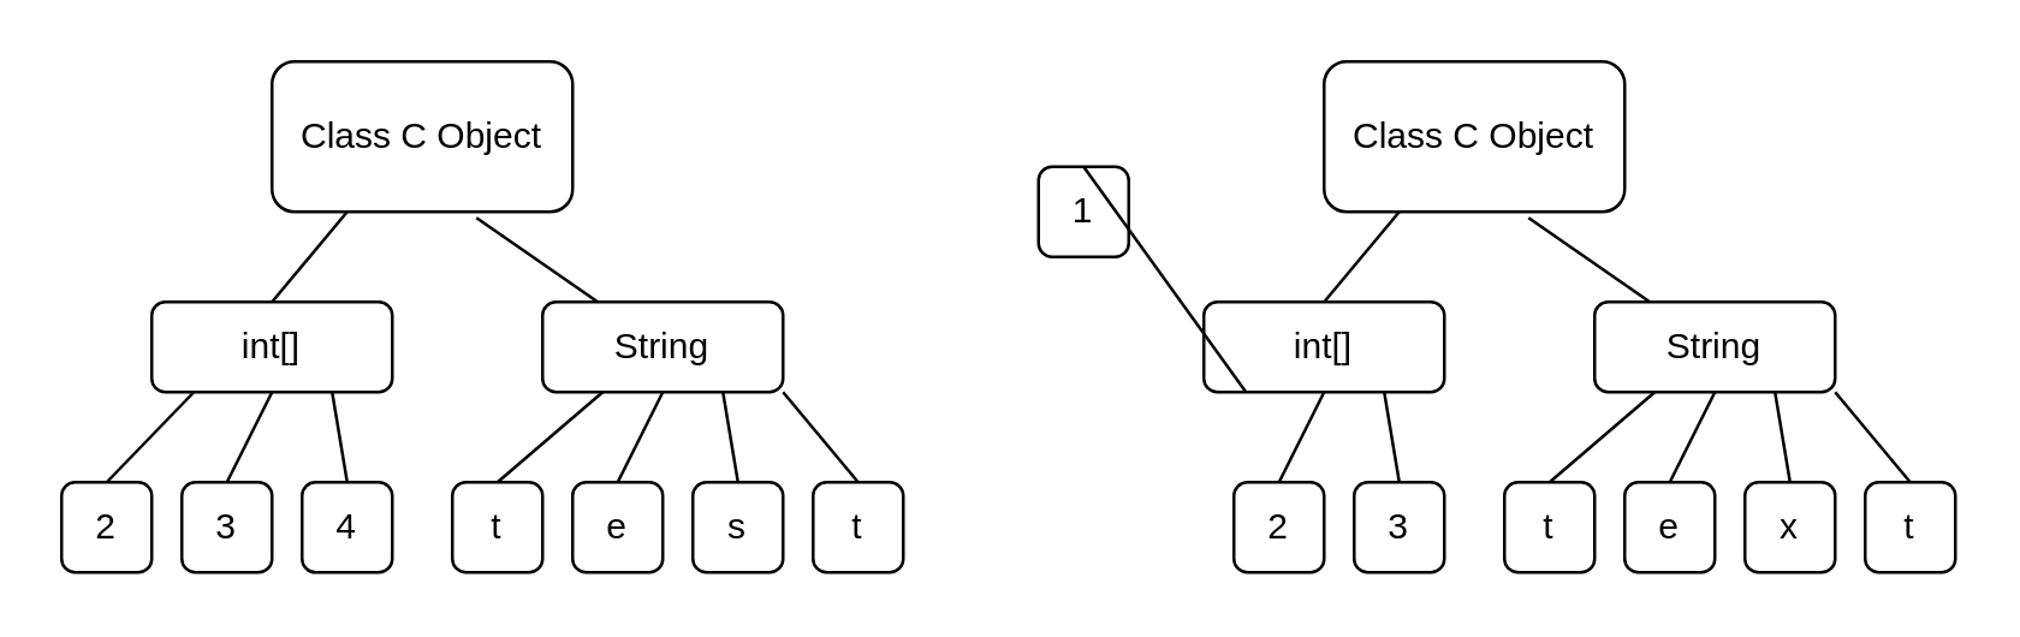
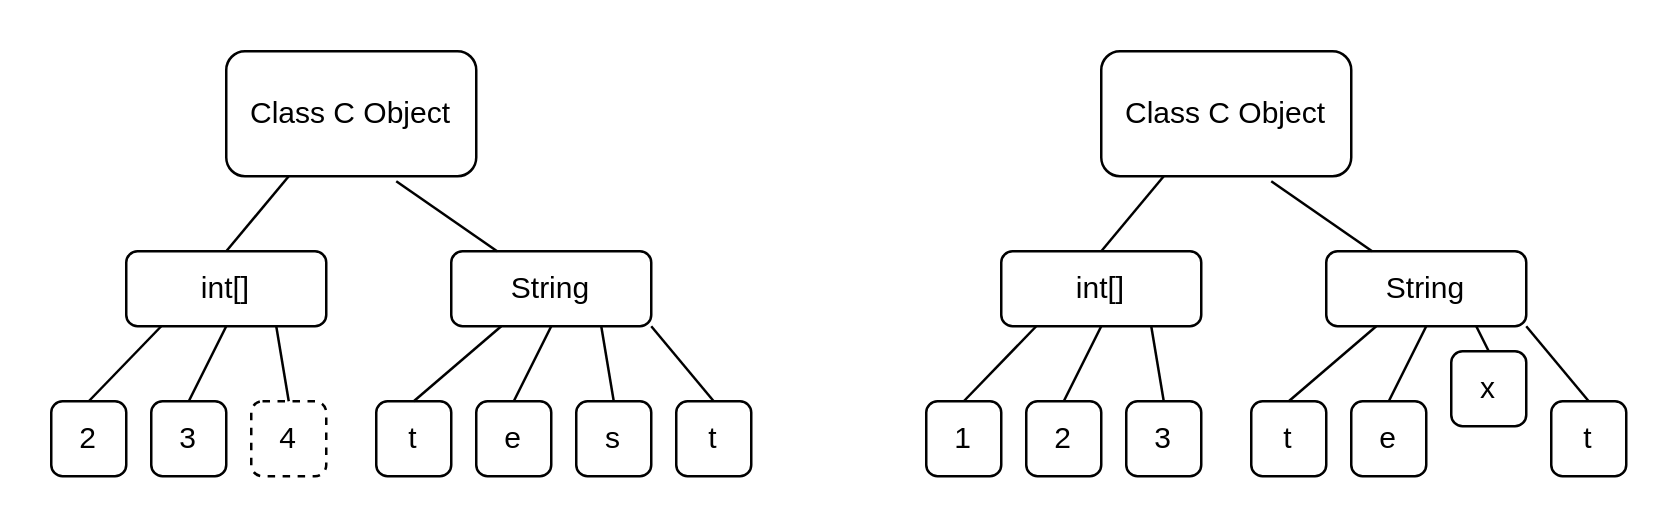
  <mxCell id="0" />
  <mxCell id="1" parent="0" />
  <mxCell id="2" value="Class C Object" style="rounded=1;whiteSpace=wrap;html=1;" vertex="1" parent="1"><mxGeometry x="90" y="20" width="100" height="50" as="geometry" /></mxCell>
  <mxCell id="3" value="int[]" style="rounded=1;whiteSpace=wrap;html=1;" vertex="1" parent="1"><mxGeometry x="50" y="100" width="80" height="30" as="geometry" /></mxCell>
  <mxCell id="4" value="" style="endArrow=none;html=1;exitX=0.5;exitY=0;exitDx=0;exitDy=0;entryX=0.25;entryY=1;entryDx=0;entryDy=0;" edge="1" parent="1" source="3" target="2"><mxGeometry width="50" height="50" relative="1" as="geometry"><mxPoint x="360" y="280" as="sourcePoint" /><mxPoint x="410" y="230" as="targetPoint" /></mxGeometry></mxCell>
  <mxCell id="5" value="String" style="rounded=1;whiteSpace=wrap;html=1;" vertex="1" parent="1"><mxGeometry x="180" y="100" width="80" height="30" as="geometry" /></mxCell>
  <mxCell id="6" value="" style="endArrow=none;html=1;exitX=0.68;exitY=1.04;exitDx=0;exitDy=0;exitPerimeter=0;" edge="1" parent="1" source="2" target="5"><mxGeometry width="50" height="50" relative="1" as="geometry"><mxPoint x="360" y="280" as="sourcePoint" /><mxPoint x="410" y="230" as="targetPoint" /></mxGeometry></mxCell>
  <mxCell id="7" value="t" style="rounded=1;whiteSpace=wrap;html=1;" vertex="1" parent="1"><mxGeometry x="150" y="160" width="30" height="30" as="geometry" /></mxCell>
  <mxCell id="8" value="" style="endArrow=none;html=1;entryX=0.5;entryY=0;entryDx=0;entryDy=0;exitX=0.25;exitY=1;exitDx=0;exitDy=0;" edge="1" parent="1" source="5" target="7"><mxGeometry width="50" height="50" relative="1" as="geometry"><mxPoint x="165" y="140" as="sourcePoint" /><mxPoint x="410" y="230" as="targetPoint" /></mxGeometry></mxCell>
  <mxCell id="9" value="2" style="rounded=1;whiteSpace=wrap;html=1;" vertex="1" parent="1"><mxGeometry x="20" y="160" width="30" height="30" as="geometry" /></mxCell>
  <mxCell id="10" value="3" style="rounded=1;whiteSpace=wrap;html=1;" vertex="1" parent="1"><mxGeometry x="60" y="160" width="30" height="30" as="geometry" /></mxCell>
- <mxCell id="11" value="4" style="rounded=1;whiteSpace=wrap;html=1;" vertex="1" parent="1"><mxGeometry x="100" y="160" width="30" height="30" as="geometry" /></mxCell>
+ <mxCell id="11" value="4" style="rounded=1;whiteSpace=wrap;html=1;dashed=1;" vertex="1" parent="1"><mxGeometry x="100" y="160" width="30" height="30" as="geometry" /></mxCell>
  <mxCell id="12" value="" style="endArrow=none;html=1;exitX=0.175;exitY=1;exitDx=0;exitDy=0;exitPerimeter=0;entryX=0.5;entryY=0;entryDx=0;entryDy=0;" edge="1" parent="1" source="3" target="9"><mxGeometry width="50" height="50" relative="1" as="geometry"><mxPoint x="360" y="280" as="sourcePoint" /><mxPoint x="410" y="230" as="targetPoint" /></mxGeometry></mxCell>
  <mxCell id="13" value="" style="endArrow=none;html=1;exitX=0.5;exitY=1;exitDx=0;exitDy=0;entryX=0.5;entryY=0;entryDx=0;entryDy=0;" edge="1" parent="1" source="3" target="10"><mxGeometry width="50" height="50" relative="1" as="geometry"><mxPoint x="74" y="140" as="sourcePoint" /><mxPoint x="45" y="170" as="targetPoint" /></mxGeometry></mxCell>
  <mxCell id="14" value="" style="endArrow=none;html=1;exitX=0.75;exitY=1;exitDx=0;exitDy=0;entryX=0.5;entryY=0;entryDx=0;entryDy=0;" edge="1" parent="1" source="3" target="11"><mxGeometry width="50" height="50" relative="1" as="geometry"><mxPoint x="84" y="150" as="sourcePoint" /><mxPoint x="55" y="180" as="targetPoint" /></mxGeometry></mxCell>
  <mxCell id="15" value="e" style="rounded=1;whiteSpace=wrap;html=1;" vertex="1" parent="1"><mxGeometry x="190" y="160" width="30" height="30" as="geometry" /></mxCell>
  <mxCell id="16" value="s" style="rounded=1;whiteSpace=wrap;html=1;" vertex="1" parent="1"><mxGeometry x="230" y="160" width="30" height="30" as="geometry" /></mxCell>
  <mxCell id="17" value="t" style="rounded=1;whiteSpace=wrap;html=1;" vertex="1" parent="1"><mxGeometry x="270" y="160" width="30" height="30" as="geometry" /></mxCell>
  <mxCell id="18" value="" style="endArrow=none;html=1;exitX=0.5;exitY=1;exitDx=0;exitDy=0;entryX=0.5;entryY=0;entryDx=0;entryDy=0;" edge="1" parent="1" source="5" target="15"><mxGeometry width="50" height="50" relative="1" as="geometry"><mxPoint x="360" y="280" as="sourcePoint" /><mxPoint x="410" y="230" as="targetPoint" /></mxGeometry></mxCell>
  <mxCell id="19" value="" style="endArrow=none;html=1;exitX=0.5;exitY=0;exitDx=0;exitDy=0;entryX=0.75;entryY=1;entryDx=0;entryDy=0;" edge="1" parent="1" source="16" target="5"><mxGeometry width="50" height="50" relative="1" as="geometry"><mxPoint x="360" y="280" as="sourcePoint" /><mxPoint x="410" y="230" as="targetPoint" /></mxGeometry></mxCell>
  <mxCell id="20" value="" style="endArrow=none;html=1;exitX=0.5;exitY=0;exitDx=0;exitDy=0;entryX=1;entryY=1;entryDx=0;entryDy=0;" edge="1" parent="1" source="17" target="5"><mxGeometry width="50" height="50" relative="1" as="geometry"><mxPoint x="360" y="280" as="sourcePoint" /><mxPoint x="410" y="230" as="targetPoint" /></mxGeometry></mxCell>
  <mxCell id="21" value="Class C Object" style="rounded=1;whiteSpace=wrap;html=1;" vertex="1" parent="1"><mxGeometry x="440" y="20" width="100" height="50" as="geometry" /></mxCell>
  <mxCell id="22" value="int[]" style="rounded=1;whiteSpace=wrap;html=1;" vertex="1" parent="1"><mxGeometry x="400" y="100" width="80" height="30" as="geometry" /></mxCell>
  <mxCell id="23" value="" style="endArrow=none;html=1;exitX=0.5;exitY=0;exitDx=0;exitDy=0;entryX=0.25;entryY=1;entryDx=0;entryDy=0;" edge="1" parent="1" source="22" target="21"><mxGeometry width="50" height="50" relative="1" as="geometry"><mxPoint x="710" y="280" as="sourcePoint" /><mxPoint x="760" y="230" as="targetPoint" /></mxGeometry></mxCell>
  <mxCell id="24" value="String" style="rounded=1;whiteSpace=wrap;html=1;" vertex="1" parent="1"><mxGeometry x="530" y="100" width="80" height="30" as="geometry" /></mxCell>
  <mxCell id="25" value="" style="endArrow=none;html=1;exitX=0.68;exitY=1.04;exitDx=0;exitDy=0;exitPerimeter=0;" edge="1" parent="1" source="21" target="24"><mxGeometry width="50" height="50" relative="1" as="geometry"><mxPoint x="710" y="280" as="sourcePoint" /><mxPoint x="760" y="230" as="targetPoint" /></mxGeometry></mxCell>
  <mxCell id="26" value="t" style="rounded=1;whiteSpace=wrap;html=1;" vertex="1" parent="1"><mxGeometry x="500" y="160" width="30" height="30" as="geometry" /></mxCell>
  <mxCell id="27" value="" style="endArrow=none;html=1;entryX=0.5;entryY=0;entryDx=0;entryDy=0;exitX=0.25;exitY=1;exitDx=0;exitDy=0;" edge="1" parent="1" source="24" target="26"><mxGeometry width="50" height="50" relative="1" as="geometry"><mxPoint x="515" y="140" as="sourcePoint" /><mxPoint x="760" y="230" as="targetPoint" /></mxGeometry></mxCell>
- <mxCell id="28" value="1" style="rounded=1;whiteSpace=wrap;html=1;" vertex="1" parent="1"><mxGeometry x="345" y="55" width="30" height="30" as="geometry" /></mxCell>
+ <mxCell id="28" value="1" style="rounded=1;whiteSpace=wrap;html=1;" vertex="1" parent="1"><mxGeometry x="370" y="160" width="30" height="30" as="geometry" /></mxCell>
  <mxCell id="29" value="2" style="rounded=1;whiteSpace=wrap;html=1;" vertex="1" parent="1"><mxGeometry x="410" y="160" width="30" height="30" as="geometry" /></mxCell>
  <mxCell id="30" value="3" style="rounded=1;whiteSpace=wrap;html=1;" vertex="1" parent="1"><mxGeometry x="450" y="160" width="30" height="30" as="geometry" /></mxCell>
  <mxCell id="31" value="" style="endArrow=none;html=1;exitX=0.175;exitY=1;exitDx=0;exitDy=0;exitPerimeter=0;entryX=0.5;entryY=0;entryDx=0;entryDy=0;" edge="1" parent="1" source="22" target="28"><mxGeometry width="50" height="50" relative="1" as="geometry"><mxPoint x="710" y="280" as="sourcePoint" /><mxPoint x="760" y="230" as="targetPoint" /></mxGeometry></mxCell>
  <mxCell id="32" value="" style="endArrow=none;html=1;exitX=0.5;exitY=1;exitDx=0;exitDy=0;entryX=0.5;entryY=0;entryDx=0;entryDy=0;" edge="1" parent="1" source="22" target="29"><mxGeometry width="50" height="50" relative="1" as="geometry"><mxPoint x="424" y="140" as="sourcePoint" /><mxPoint x="395" y="170" as="targetPoint" /></mxGeometry></mxCell>
  <mxCell id="33" value="" style="endArrow=none;html=1;exitX=0.75;exitY=1;exitDx=0;exitDy=0;entryX=0.5;entryY=0;entryDx=0;entryDy=0;" edge="1" parent="1" source="22" target="30"><mxGeometry width="50" height="50" relative="1" as="geometry"><mxPoint x="434" y="150" as="sourcePoint" /><mxPoint x="405" y="180" as="targetPoint" /></mxGeometry></mxCell>
  <mxCell id="34" value="e" style="rounded=1;whiteSpace=wrap;html=1;" vertex="1" parent="1"><mxGeometry x="540" y="160" width="30" height="30" as="geometry" /></mxCell>
- <mxCell id="35" value="x" style="rounded=1;whiteSpace=wrap;html=1;" vertex="1" parent="1"><mxGeometry x="580" y="160" width="30" height="30" as="geometry" /></mxCell>
+ <mxCell id="35" value="x" style="rounded=1;whiteSpace=wrap;html=1;" vertex="1" parent="1"><mxGeometry x="580" y="140" width="30" height="30" as="geometry" /></mxCell>
  <mxCell id="36" value="t" style="rounded=1;whiteSpace=wrap;html=1;" vertex="1" parent="1"><mxGeometry x="620" y="160" width="30" height="30" as="geometry" /></mxCell>
  <mxCell id="37" value="" style="endArrow=none;html=1;exitX=0.5;exitY=1;exitDx=0;exitDy=0;entryX=0.5;entryY=0;entryDx=0;entryDy=0;" edge="1" parent="1" source="24" target="34"><mxGeometry width="50" height="50" relative="1" as="geometry"><mxPoint x="710" y="280" as="sourcePoint" /><mxPoint x="760" y="230" as="targetPoint" /></mxGeometry></mxCell>
  <mxCell id="38" value="" style="endArrow=none;html=1;exitX=0.5;exitY=0;exitDx=0;exitDy=0;entryX=0.75;entryY=1;entryDx=0;entryDy=0;" edge="1" parent="1" source="35" target="24"><mxGeometry width="50" height="50" relative="1" as="geometry"><mxPoint x="710" y="280" as="sourcePoint" /><mxPoint x="760" y="230" as="targetPoint" /></mxGeometry></mxCell>
  <mxCell id="39" value="" style="endArrow=none;html=1;exitX=0.5;exitY=0;exitDx=0;exitDy=0;entryX=1;entryY=1;entryDx=0;entryDy=0;" edge="1" parent="1" source="36" target="24"><mxGeometry width="50" height="50" relative="1" as="geometry"><mxPoint x="710" y="280" as="sourcePoint" /><mxPoint x="760" y="230" as="targetPoint" /></mxGeometry></mxCell>
